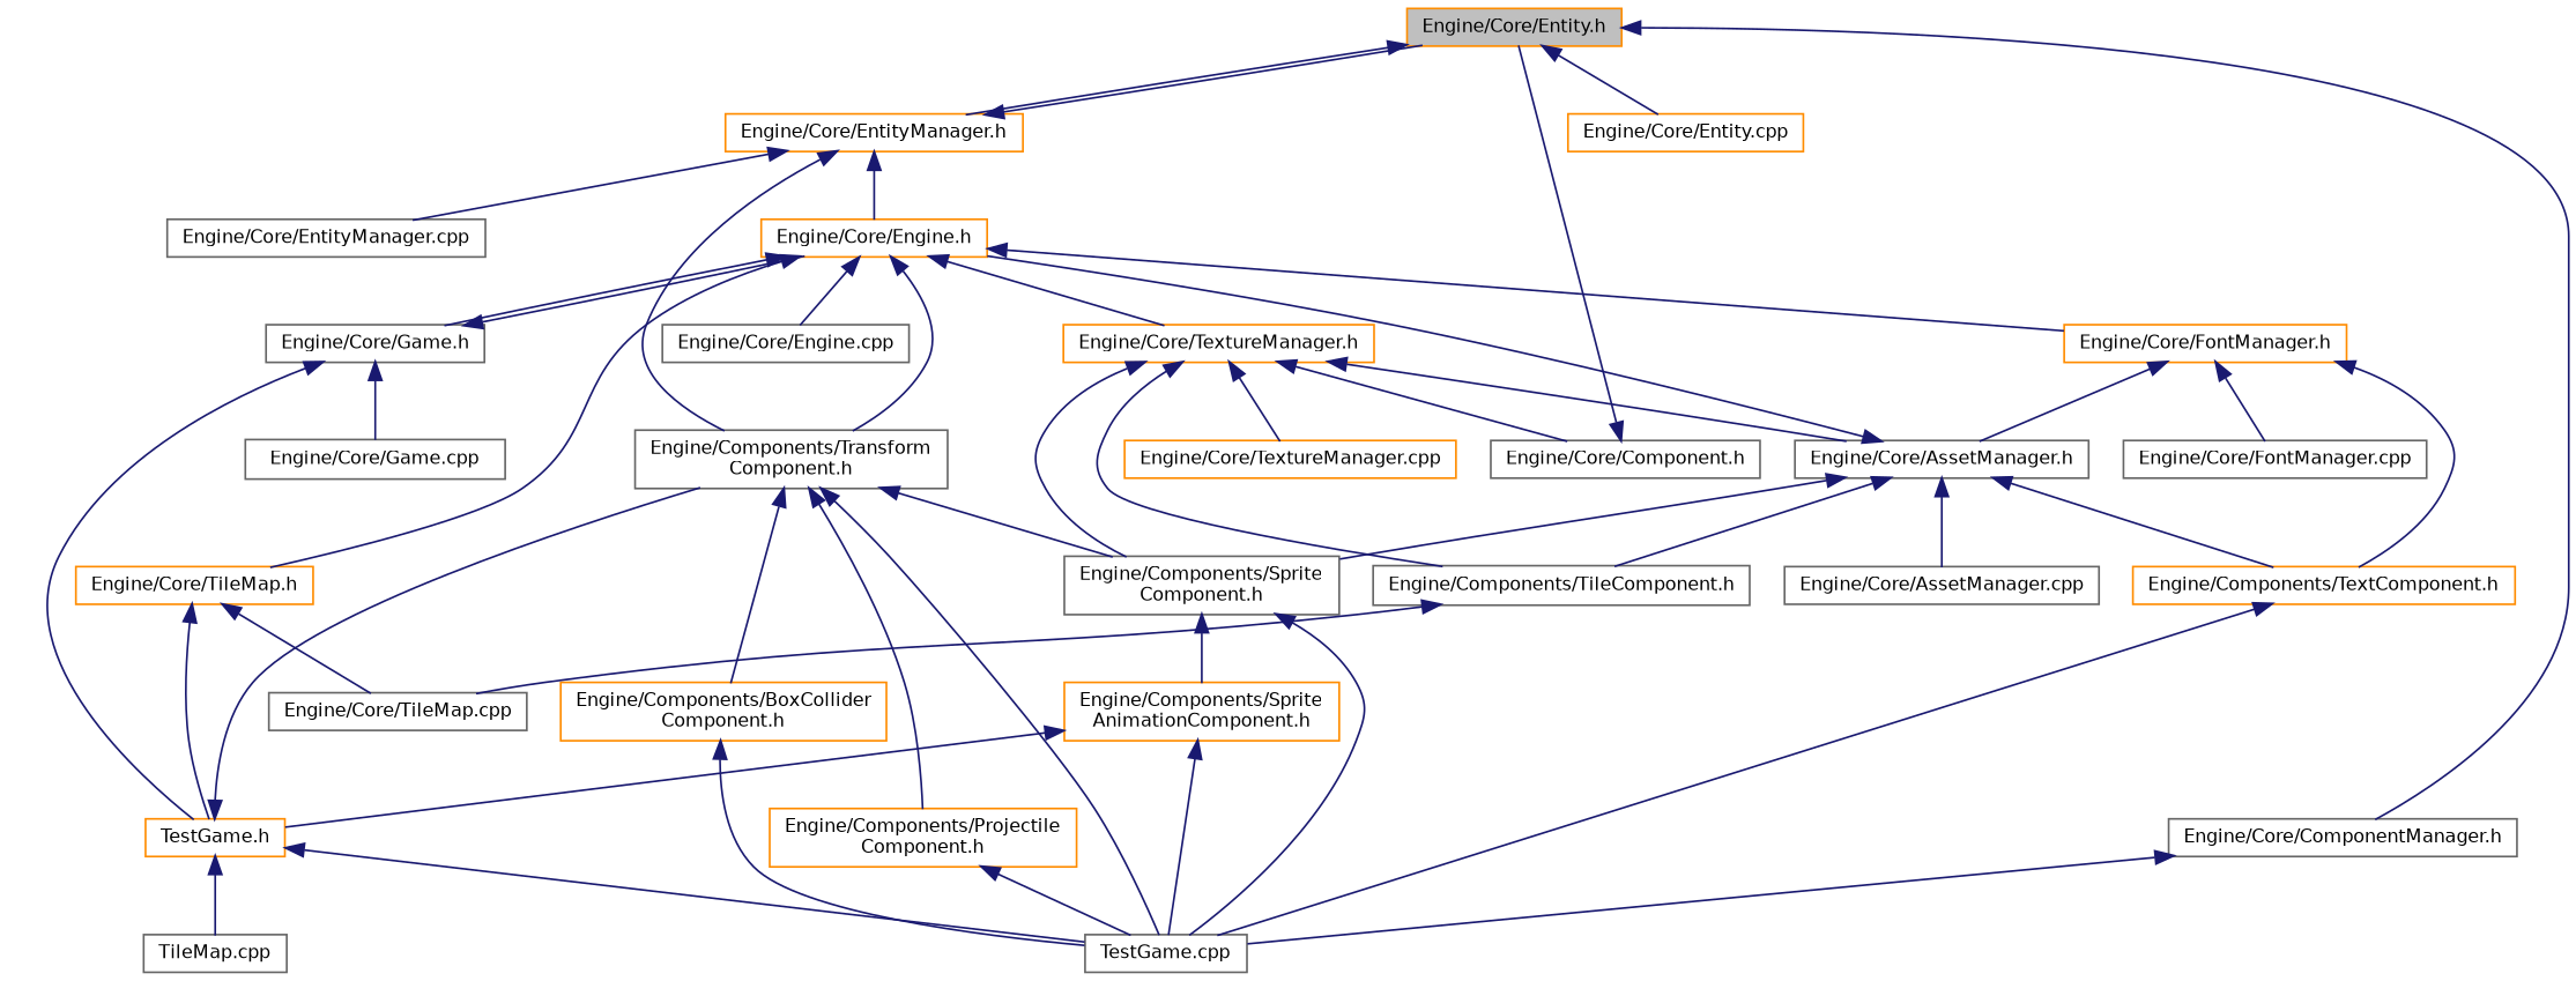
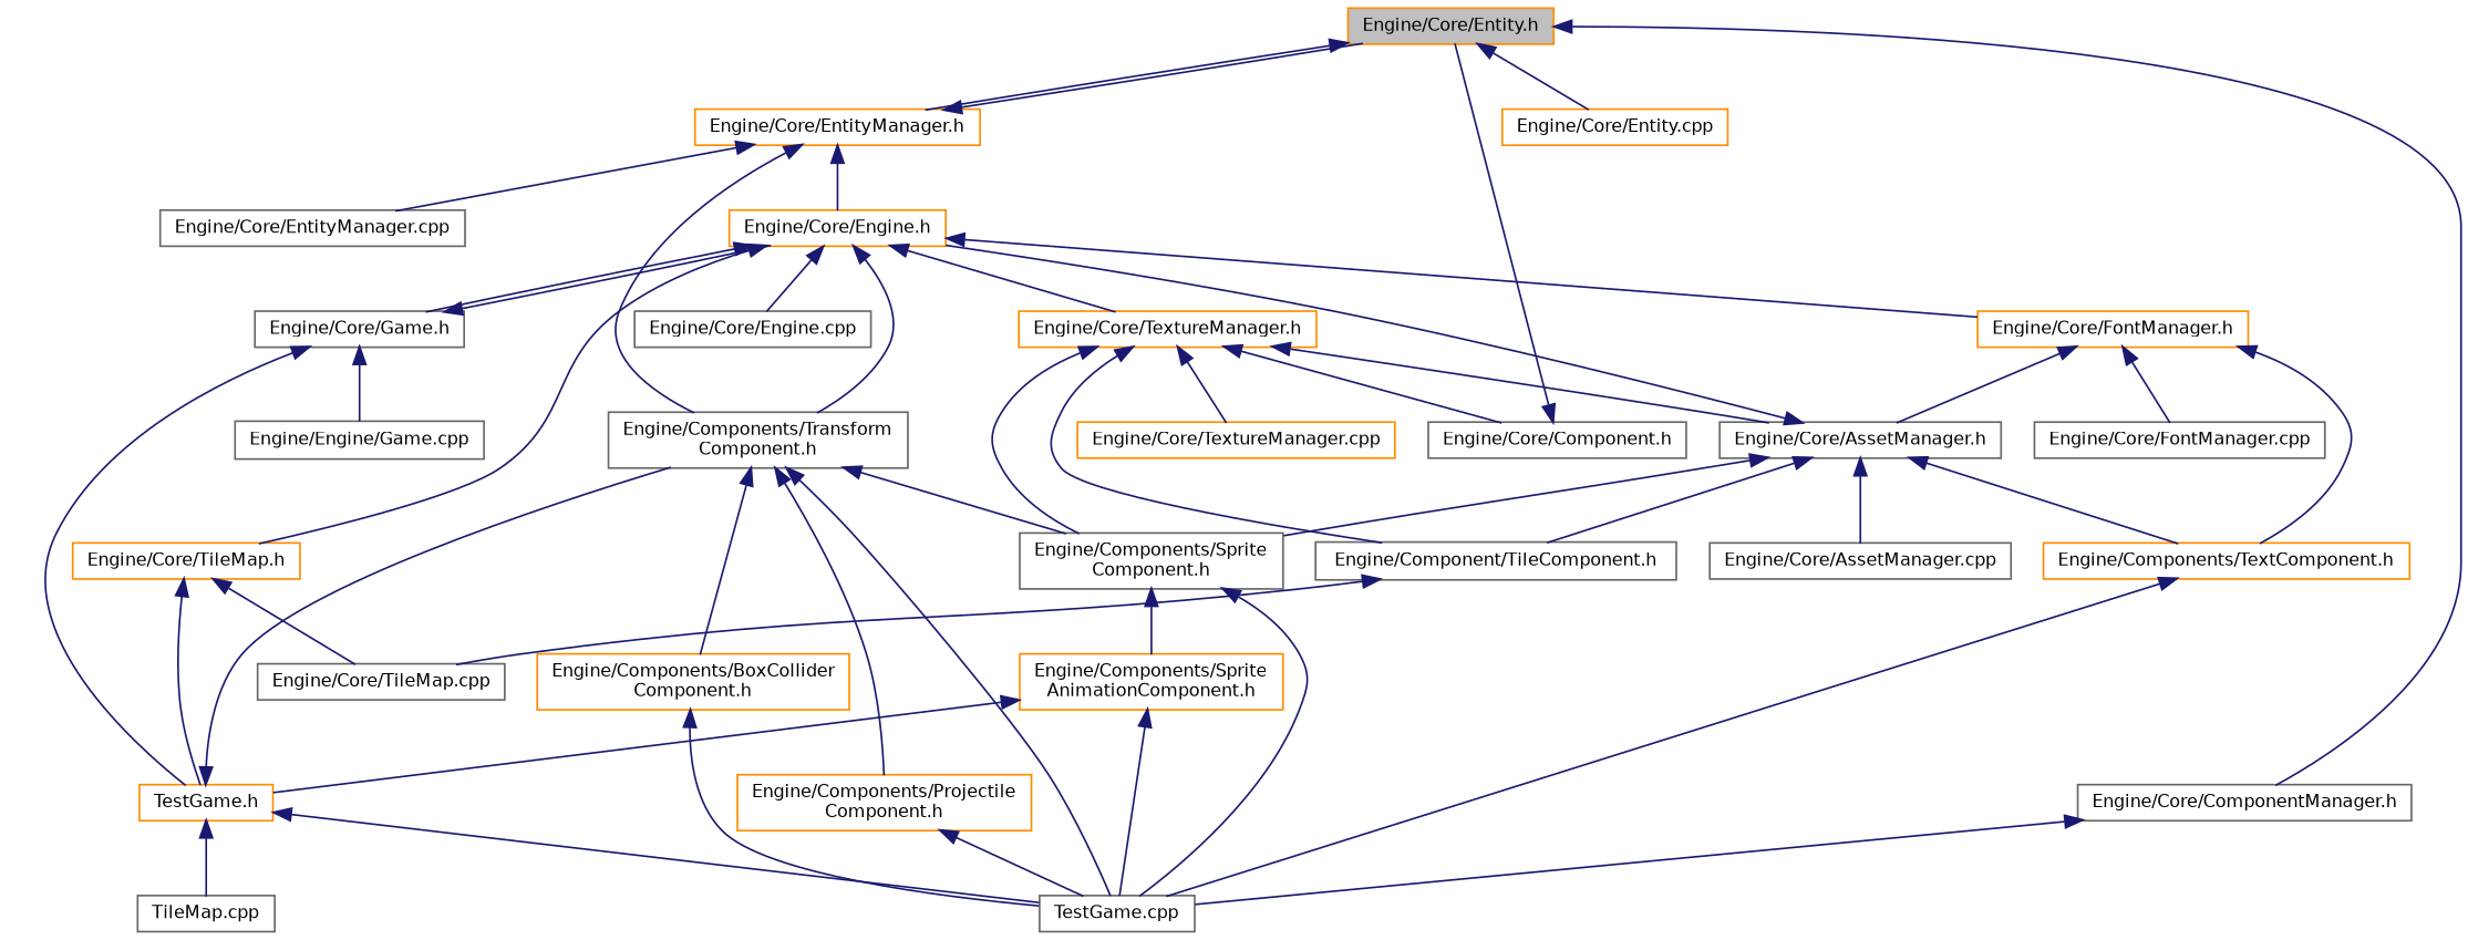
  digraph {
    node [color=gray40 fillcolor=white fontname=Helvetica fontsize=10 shape=record style=filled]
    edge [color=midnightblue dir=back fontname=Helvetica fontsize=10 labelfontname=Helvetica labelfontsize=10 style=solid]
    n1 [color=darkorange fillcolor=grey75 fontcolor=black height=0.2 label="Engine/Core/Entity.h" width=0.4]
    n2 [color=darkorange height=0.2 label="Engine/Core/EntityManager.h" width=0.4]
    n3 [height=0.2 label="Engine/Core/ComponentManager.h" width=0.4]
    n4 [color=darkorange height=0.2 label="Engine/Core/Entity.cpp" width=0.4]
    n5 [height=0.2 label="Engine/Components/Transform\lComponent.h" width=0.4]
    n6 [color=darkorange height=0.2 label="Engine/Core/Engine.h" width=0.4]
    n7 [height=0.2 label="Engine/Core/EntityManager.cpp" width=0.4]
    n8 [height=0.2 label="Engine/Core/Component.h" width=0.4]
    n9 [height=0.2 label="TestGame.cpp" width=0.4]
    n10 [color=darkorange height=0.2 label="Engine/Components/BoxCollider\lComponent.h" width=0.4]
    n11 [color=darkorange height=0.2 label="Engine/Components/Projectile\lComponent.h" width=0.4]
    n12 [height=0.2 label="Engine/Components/Sprite\lComponent.h" width=0.4]
    n13 [color=darkorange height=0.2 label="Engine/Core/TextureManager.h" width=0.4]
    n14 [color=darkorange height=0.2 label="Engine/Core/FontManager.h" width=0.4]
    n15 [height=0.2 label="Engine/Core/Game.h" width=0.4]
    n16 [height=0.2 label="Engine/Core/Engine.cpp" width=0.4]
    n17 [color=darkorange height=0.2 label="Engine/Core/TileMap.h" width=0.4]
    n18 [height=0.2 label="Engine/Core/AssetManager.h" width=0.4]
-   n19 [height=0.2 label="Engine/Components/TileComponent.h" width=0.4]
+   n19 [height=0.2 label="Engine/Component/TileComponent.h" width=0.4]
    n20 [color=darkorange height=0.2 label="Engine/Components/TextComponent.h" width=0.4]
    n21 [height=0.2 label="Engine/Core/AssetManager.cpp" width=0.4]
    n22 [color=darkorange height=0.2 label="Engine/Components/Sprite\lAnimationComponent.h" width=0.4]
    n23 [color=darkorange height=0.2 label="TestGame.h" width=0.4]
    n24 [height=0.2 label="TileMap.cpp" width=0.4]
    n25 [color=darkorange height=0.2 label="Engine/Core/TextureManager.cpp" width=0.4]
    n26 [height=0.2 label="Engine/Core/FontManager.cpp" width=0.4]
-   n27 [height=0.2 label="Engine/Core/Game.cpp" width=0.4]
+   n27 [height=0.2 label="Engine/Engine/Game.cpp" width=0.4]
    n28 [height=0.2 label="Engine/Core/TileMap.cpp" width=0.4]
    n1 -> n2
    n1 -> n3
    n1 -> n4
    n2 -> n1
    n2 -> n5
    n2 -> n6
    n2 -> n7
    n3 -> n9
    n5 -> n9
    n5 -> n10
    n5 -> n11
    n5 -> n12
    n6 -> n5
    n6 -> n13
    n6 -> n14
    n6 -> n15
    n6 -> n16
    n6 -> n17
    n8 -> n1
    n10 -> n9
    n11 -> n9
    n12 -> n9
    n12 -> n22
    n13 -> n8
    n13 -> n12
    n13 -> n18
    n13 -> n19
    n13 -> n25
    n14 -> n18
    n14 -> n20
    n14 -> n26
    n15 -> n6
    n15 -> n23
    n15 -> n27
    n17 -> n23
    n17 -> n28
    n18 -> n6
    n18 -> n12
    n18 -> n19
    n18 -> n20
    n18 -> n21
    n19 -> n28
    n20 -> n9
    n22 -> n9
    n22 -> n23
    n23 -> n5
    n23 -> n9
    n23 -> n24
  }
